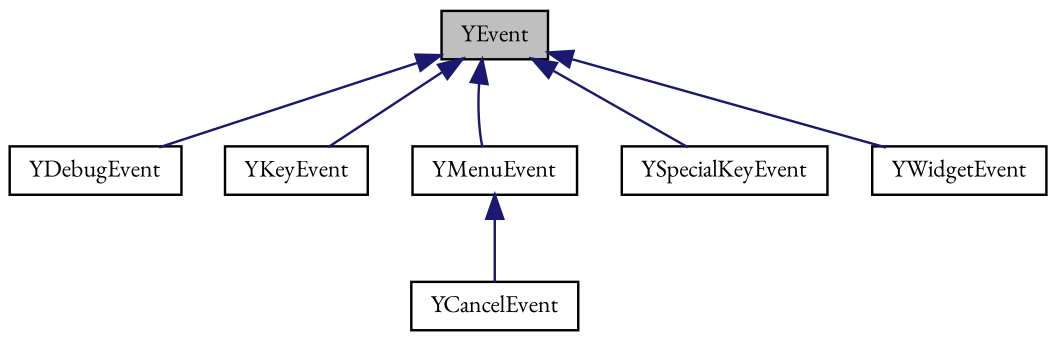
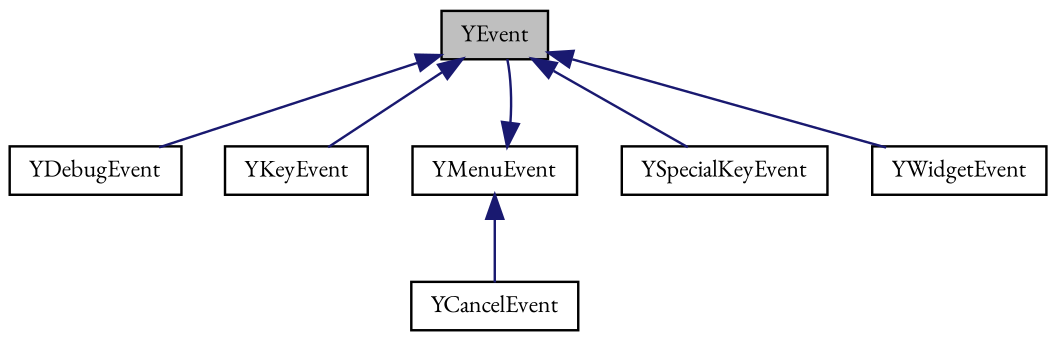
  digraph {
    fontname="EB Garamond"
    rankdir=TB
    node [color=black fillcolor=white fontname="EB Garamond" fontsize=10 shape=record style=filled]
    edge [color=midnightblue dir=back fontname="EB Garamond" fontsize=10 labelfontname=Helvetica labelfontsize=10 style=solid]
    n1 [fillcolor=grey75 fontcolor=black height=0.2 label=YEvent width=0.4]
    n2 [height=0.2 label=YDebugEvent width=0.4]
    n3 [height=0.2 label=YKeyEvent width=0.4]
    n4 [height=0.2 label=YMenuEvent width=0.4]
    n5 [height=0.2 label=YSpecialKeyEvent width=0.4]
    n6 [height=0.2 label=YWidgetEvent width=0.4]
    n7 [height=0.2 label=YCancelEvent width=0.4]
    n1 -> n2
    n1 -> n3
-   n1 -> n4
+   n4 -> n1
    n1 -> n5
    n1 -> n6
    n4 -> n7
  }
